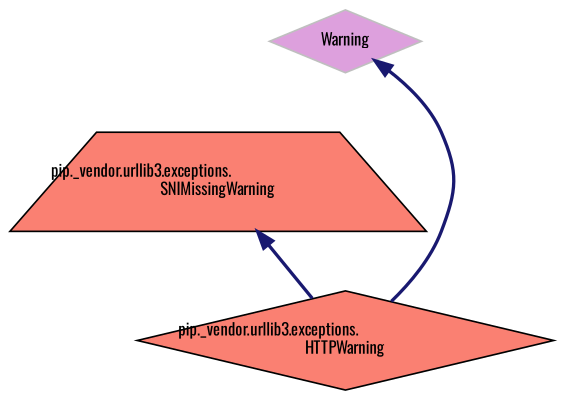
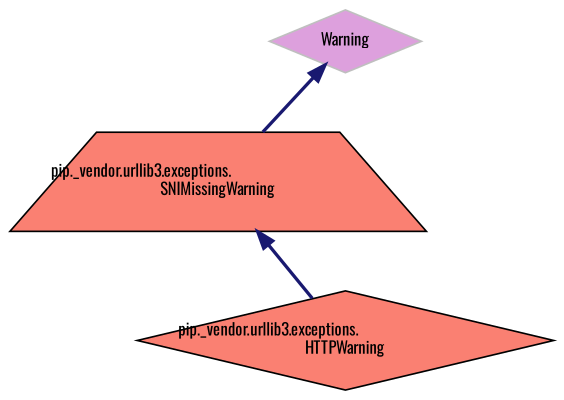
  digraph {
    fontname=Oswald
    node [color=black fillcolor=salmon fontname=Oswald fontsize=10 shape=diamond style=filled]
    edge [color=midnightblue dir=back fontname=Oswald fontsize=10 labelfontname=Helvetica labelfontsize=10 style=bold]
    n1 [fontcolor=black height=0.2 label="pip._vendor.urllib3.exceptions.\lSNIMissingWarning" shape=trapezium width=0.4]
    n2 [height=0.2 label="pip._vendor.urllib3.exceptions.\lHTTPWarning" width=0.4]
    n3 [color=grey75 fillcolor=plum height=0.2 label=Warning width=0.4]
    n1 -> n2
-   n3 -> n2
+   n3 -> n1
  }
